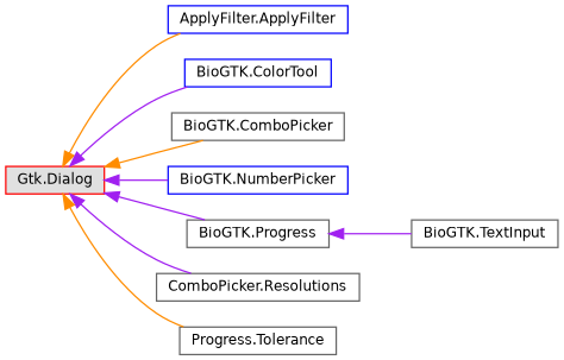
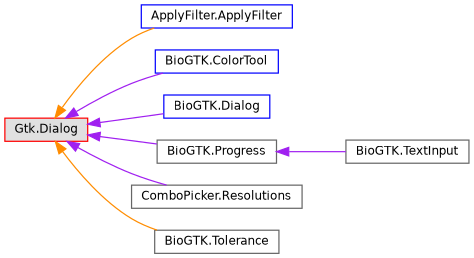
  digraph {
    rankdir=LR
    node [color=gray40 fillcolor=white fontname=Helvetica fontsize=10 shape=box style=filled]
    edge [color=purple dir=back fontname=Helvetica fontsize=10 labelfontname=Helvetica labelfontsize=10 style=solid]
    n1 [color=red fillcolor="#E0E0E0" height=0.2 label="Gtk.Dialog" width=0.4]
    n2 [color=blue height=0.2 label="ApplyFilter.ApplyFilter" width=0.4]
    n3 [color=blue height=0.2 label="BioGTK.ColorTool" width=0.4]
-   n4 [height=0.2 label="BioGTK.ComboPicker" width=0.4]
-   n5 [color=blue height=0.2 label="BioGTK.NumberPicker" width=0.4]
+   n5 [color=blue height=0.2 label="BioGTK.Dialog" width=0.4]
    n6 [height=0.2 label="BioGTK.Progress" width=0.4]
    n7 [height=0.2 label="ComboPicker.Resolutions" width=0.4]
-   n8 [height=0.2 label="Progress.Tolerance" width=0.4]
+   n8 [height=0.2 label="BioGTK.Tolerance" width=0.4]
    n9 [height=0.2 label="BioGTK.TextInput" width=0.4]
    n1 -> n2 [color=darkorange]
    n1 -> n3
-   n1 -> n4 [color=darkorange]
    n1 -> n5
    n1 -> n6
    n1 -> n7
    n1 -> n8 [color=darkorange]
    n6 -> n9
  }
